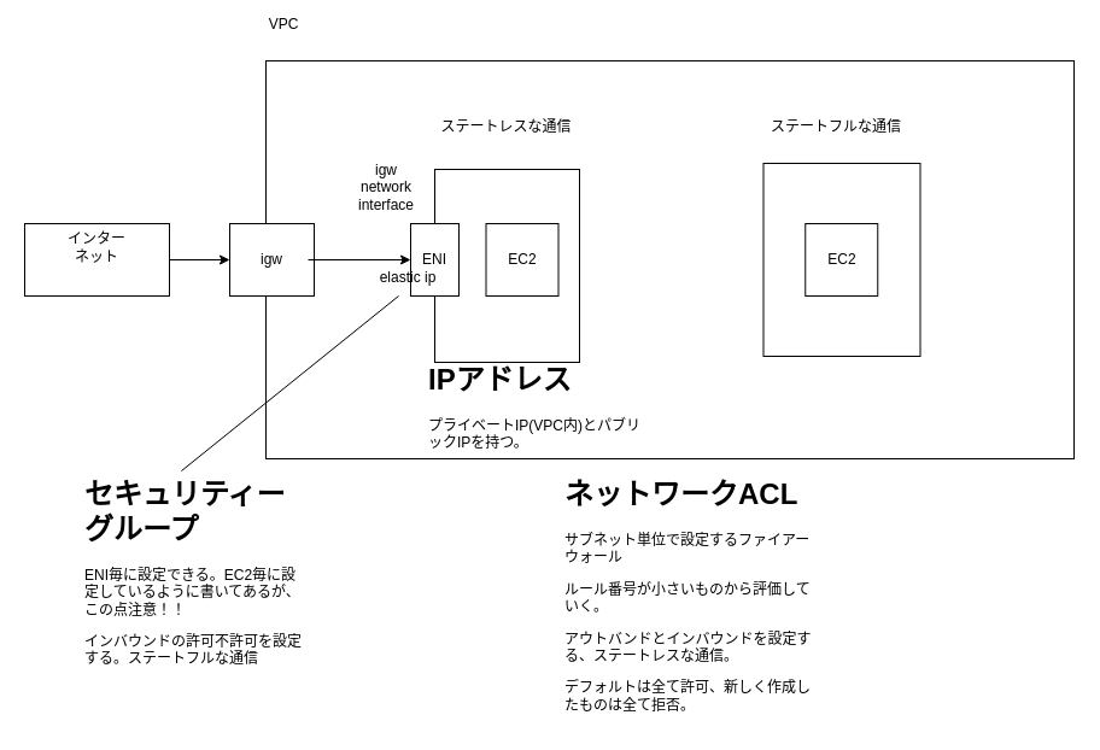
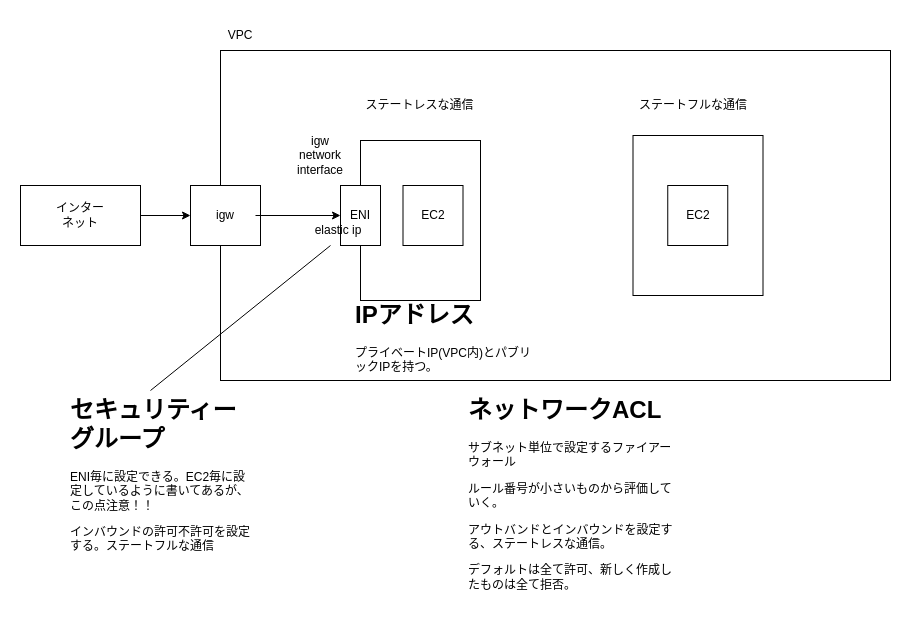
  <mxCell id="0" />
  <mxCell id="1" parent="0" />
  <mxCell id="2" style="edgeStyle=none;html=1;exitX=1;exitY=0.5;exitDx=0;exitDy=0;entryX=0;entryY=0.5;entryDx=0;entryDy=0;" edge="1" parent="1" source="3" target="10"><mxGeometry relative="1" as="geometry" /></mxCell>
  <mxCell id="3" value="" style="rounded=0;whiteSpace=wrap;html=1;" vertex="1" parent="1"><mxGeometry x="20" y="185" width="120" height="60" as="geometry" /></mxCell>
- <mxCell id="4" value="インターネット" style="text;html=1;strokeColor=none;fillColor=none;align=center;verticalAlign=middle;whiteSpace=wrap;rounded=0;" vertex="1" parent="1"><mxGeometry x="50" y="190" width="60" height="30" as="geometry" /></mxCell>
+ <mxCell id="4" value="インターネット" style="text;html=1;strokeColor=none;fillColor=none;align=center;verticalAlign=middle;whiteSpace=wrap;rounded=0;" vertex="1" parent="1"><mxGeometry x="50" y="200" width="60" height="30" as="geometry" /></mxCell>
  <mxCell id="5" value="" style="rounded=0;whiteSpace=wrap;html=1;" vertex="1" parent="1"><mxGeometry x="220" y="50" width="670" height="330" as="geometry" /></mxCell>
  <mxCell id="6" value="" style="rounded=0;whiteSpace=wrap;html=1;" vertex="1" parent="1"><mxGeometry x="360" y="140" width="120" height="160" as="geometry" /></mxCell>
  <mxCell id="7" value="" style="rounded=0;whiteSpace=wrap;html=1;" vertex="1" parent="1"><mxGeometry x="632.5" y="135" width="130" height="160" as="geometry" /></mxCell>
  <mxCell id="8" value="ステートレスな通信" style="text;html=1;strokeColor=none;fillColor=none;align=center;verticalAlign=middle;whiteSpace=wrap;rounded=0;" vertex="1" parent="1"><mxGeometry x="357.5" y="90" width="122.5" height="30" as="geometry" /></mxCell>
  <mxCell id="9" value="ステートフルな通信" style="text;html=1;strokeColor=none;fillColor=none;align=center;verticalAlign=middle;whiteSpace=wrap;rounded=0;" vertex="1" parent="1"><mxGeometry x="622.5" y="90" width="140" height="30" as="geometry" /></mxCell>
  <mxCell id="10" value="" style="rounded=0;whiteSpace=wrap;html=1;" vertex="1" parent="1"><mxGeometry x="190" y="185" width="70" height="60" as="geometry" /></mxCell>
  <mxCell id="11" style="edgeStyle=none;html=1;exitX=1;exitY=0.5;exitDx=0;exitDy=0;entryX=0;entryY=0.5;entryDx=0;entryDy=0;" edge="1" parent="1" source="12" target="13"><mxGeometry relative="1" as="geometry" /></mxCell>
  <mxCell id="12" value="igw" style="text;html=1;strokeColor=none;fillColor=none;align=center;verticalAlign=middle;whiteSpace=wrap;rounded=0;" vertex="1" parent="1"><mxGeometry x="195" y="200" width="60" height="30" as="geometry" /></mxCell>
  <mxCell id="13" value="" style="rounded=0;whiteSpace=wrap;html=1;" vertex="1" parent="1"><mxGeometry x="340" y="185" width="40" height="60" as="geometry" /></mxCell>
  <mxCell id="14" value="ENI" style="text;html=1;strokeColor=none;fillColor=none;align=center;verticalAlign=middle;whiteSpace=wrap;rounded=0;" vertex="1" parent="1"><mxGeometry x="330" y="200" width="60" height="30" as="geometry" /></mxCell>
  <mxCell id="15" value="igw network interface" style="text;html=1;strokeColor=none;fillColor=none;align=center;verticalAlign=middle;whiteSpace=wrap;rounded=0;" vertex="1" parent="1"><mxGeometry x="290" y="140" width="60" height="30" as="geometry" /></mxCell>
  <mxCell id="16" value="elastic ip" style="text;html=1;strokeColor=none;fillColor=none;align=center;verticalAlign=middle;whiteSpace=wrap;rounded=0;" vertex="1" parent="1"><mxGeometry x="307.5" y="215" width="60" height="30" as="geometry" /></mxCell>
  <mxCell id="17" value="" style="rounded=0;whiteSpace=wrap;html=1;" vertex="1" parent="1"><mxGeometry x="402.5" y="185" width="60" height="60" as="geometry" /></mxCell>
  <mxCell id="18" value="EC2" style="text;html=1;strokeColor=none;fillColor=none;align=center;verticalAlign=middle;whiteSpace=wrap;rounded=0;" vertex="1" parent="1"><mxGeometry x="403" y="200" width="60" height="30" as="geometry" /></mxCell>
  <mxCell id="19" value="" style="rounded=0;whiteSpace=wrap;html=1;" vertex="1" parent="1"><mxGeometry x="667.25" y="185" width="60" height="60" as="geometry" /></mxCell>
  <mxCell id="20" value="EC2" style="text;html=1;strokeColor=none;fillColor=none;align=center;verticalAlign=middle;whiteSpace=wrap;rounded=0;" vertex="1" parent="1"><mxGeometry x="667.75" y="200" width="60" height="30" as="geometry" /></mxCell>
  <mxCell id="21" value="&lt;h1&gt;IPアドレス&lt;/h1&gt;&lt;p&gt;プライベートIP(VPC内)とパブリックIPを持つ。&lt;/p&gt;" style="text;html=1;strokeColor=none;fillColor=none;spacing=5;spacingTop=-20;whiteSpace=wrap;overflow=hidden;rounded=0;" vertex="1" parent="1"><mxGeometry x="350" y="295" width="190" height="120" as="geometry" /></mxCell>
- <mxCell id="22" value="VPC" style="text;html=1;strokeColor=none;fillColor=none;align=center;verticalAlign=middle;whiteSpace=wrap;rounded=0;" vertex="1" parent="1"><mxGeometry x="205" y="5" width="60" height="30" as="geometry" /></mxCell>
+ <mxCell id="22" value="VPC" style="text;html=1;strokeColor=none;fillColor=none;align=center;verticalAlign=middle;whiteSpace=wrap;rounded=0;" vertex="1" parent="1"><mxGeometry x="210" y="20" width="60" height="30" as="geometry" /></mxCell>
  <mxCell id="23" value="" style="endArrow=none;html=1;" edge="1" parent="1"><mxGeometry width="50" height="50" relative="1" as="geometry"><mxPoint x="150" y="390" as="sourcePoint" /><mxPoint x="330" y="245" as="targetPoint" /></mxGeometry></mxCell>
  <mxCell id="24" value="&lt;h1&gt;セキュリティーグループ&lt;/h1&gt;&lt;p&gt;ENI毎に設定できる。EC2毎に設定しているように書いてあるが、この点注意！！&lt;/p&gt;&lt;p&gt;インバウンドの許可不許可を設定する。ステートフルな通信&lt;/p&gt;" style="text;html=1;strokeColor=none;fillColor=none;spacing=5;spacingTop=-20;whiteSpace=wrap;overflow=hidden;rounded=0;" vertex="1" parent="1"><mxGeometry x="65" y="390" width="190" height="170" as="geometry" /></mxCell>
  <mxCell id="25" value="&lt;h1&gt;ネットワークACL&lt;/h1&gt;&lt;p&gt;サブネット単位で設定するファイアーウォール&lt;/p&gt;&lt;p&gt;ルール番号が小さいものから評価していく。&lt;/p&gt;&lt;p&gt;アウトバンドとインバウンドを設定する、ステートレスな通信。&lt;/p&gt;&lt;p&gt;デフォルトは全て許可、新しく作成したものは全て拒否。&lt;/p&gt;&lt;p&gt;&lt;br&gt;&lt;/p&gt;" style="text;html=1;strokeColor=none;fillColor=none;spacing=5;spacingTop=-20;whiteSpace=wrap;overflow=hidden;rounded=0;" vertex="1" parent="1"><mxGeometry x="463" y="390" width="222.75" height="210" as="geometry" /></mxCell>
